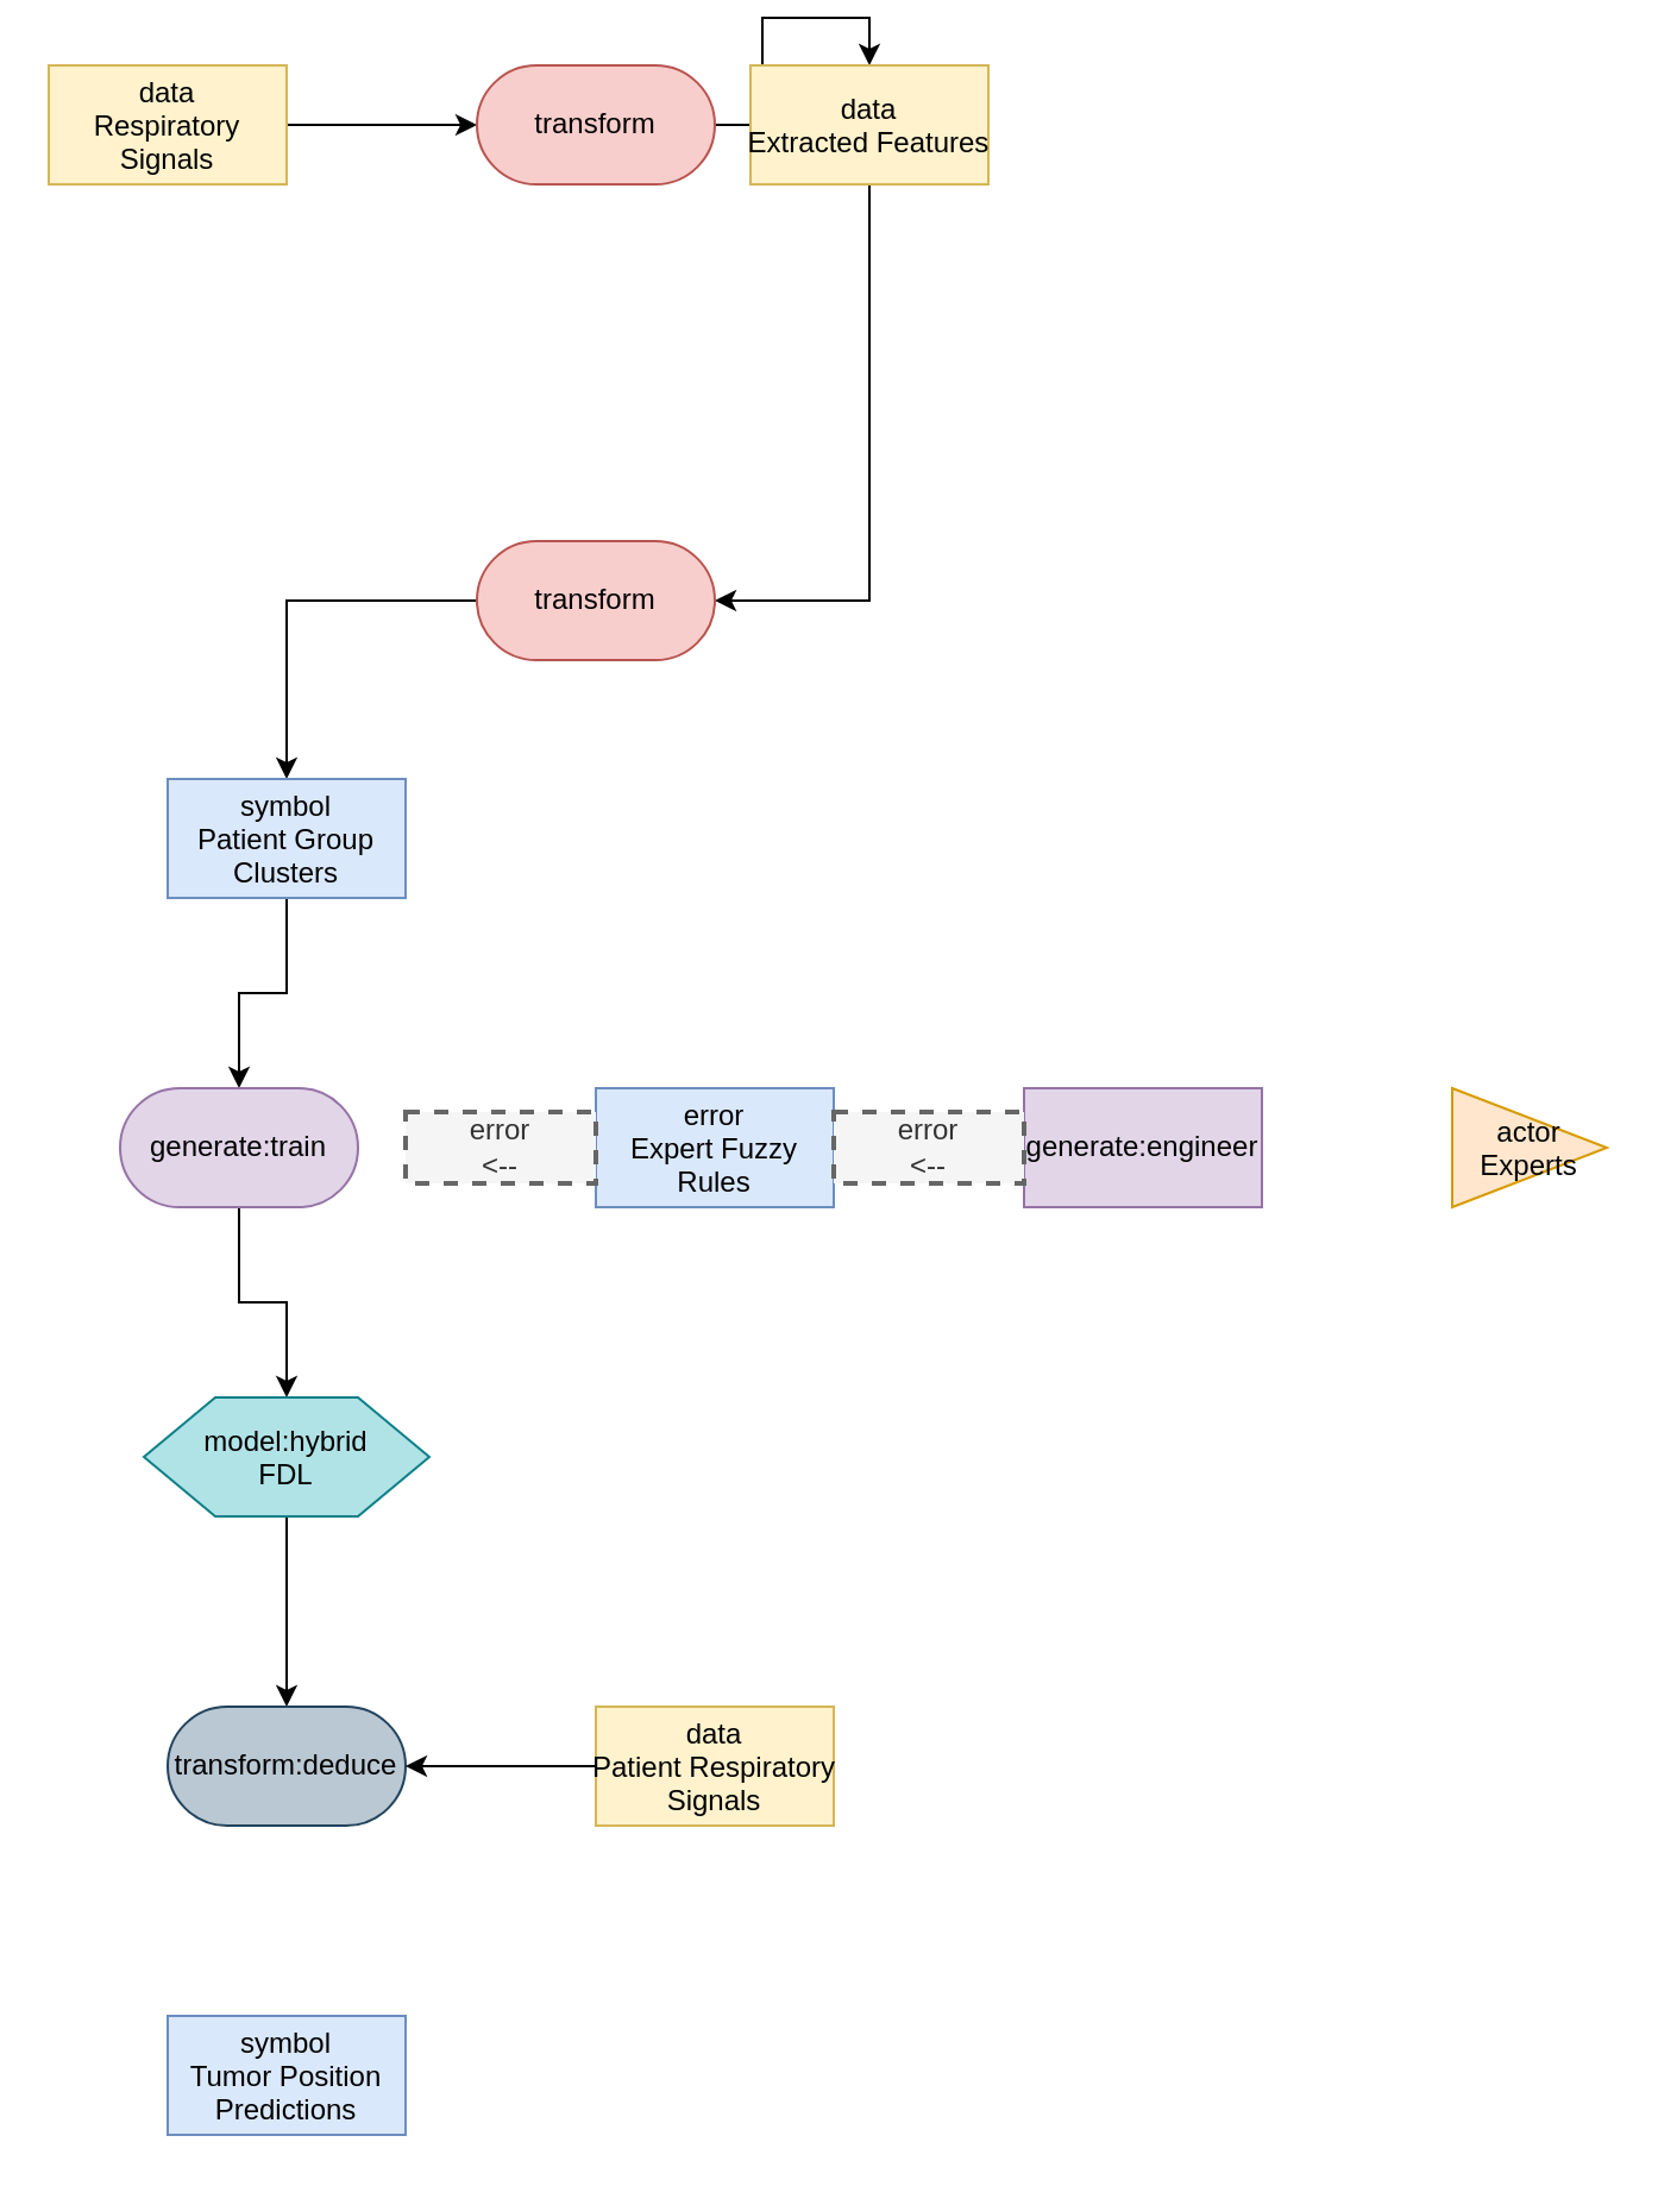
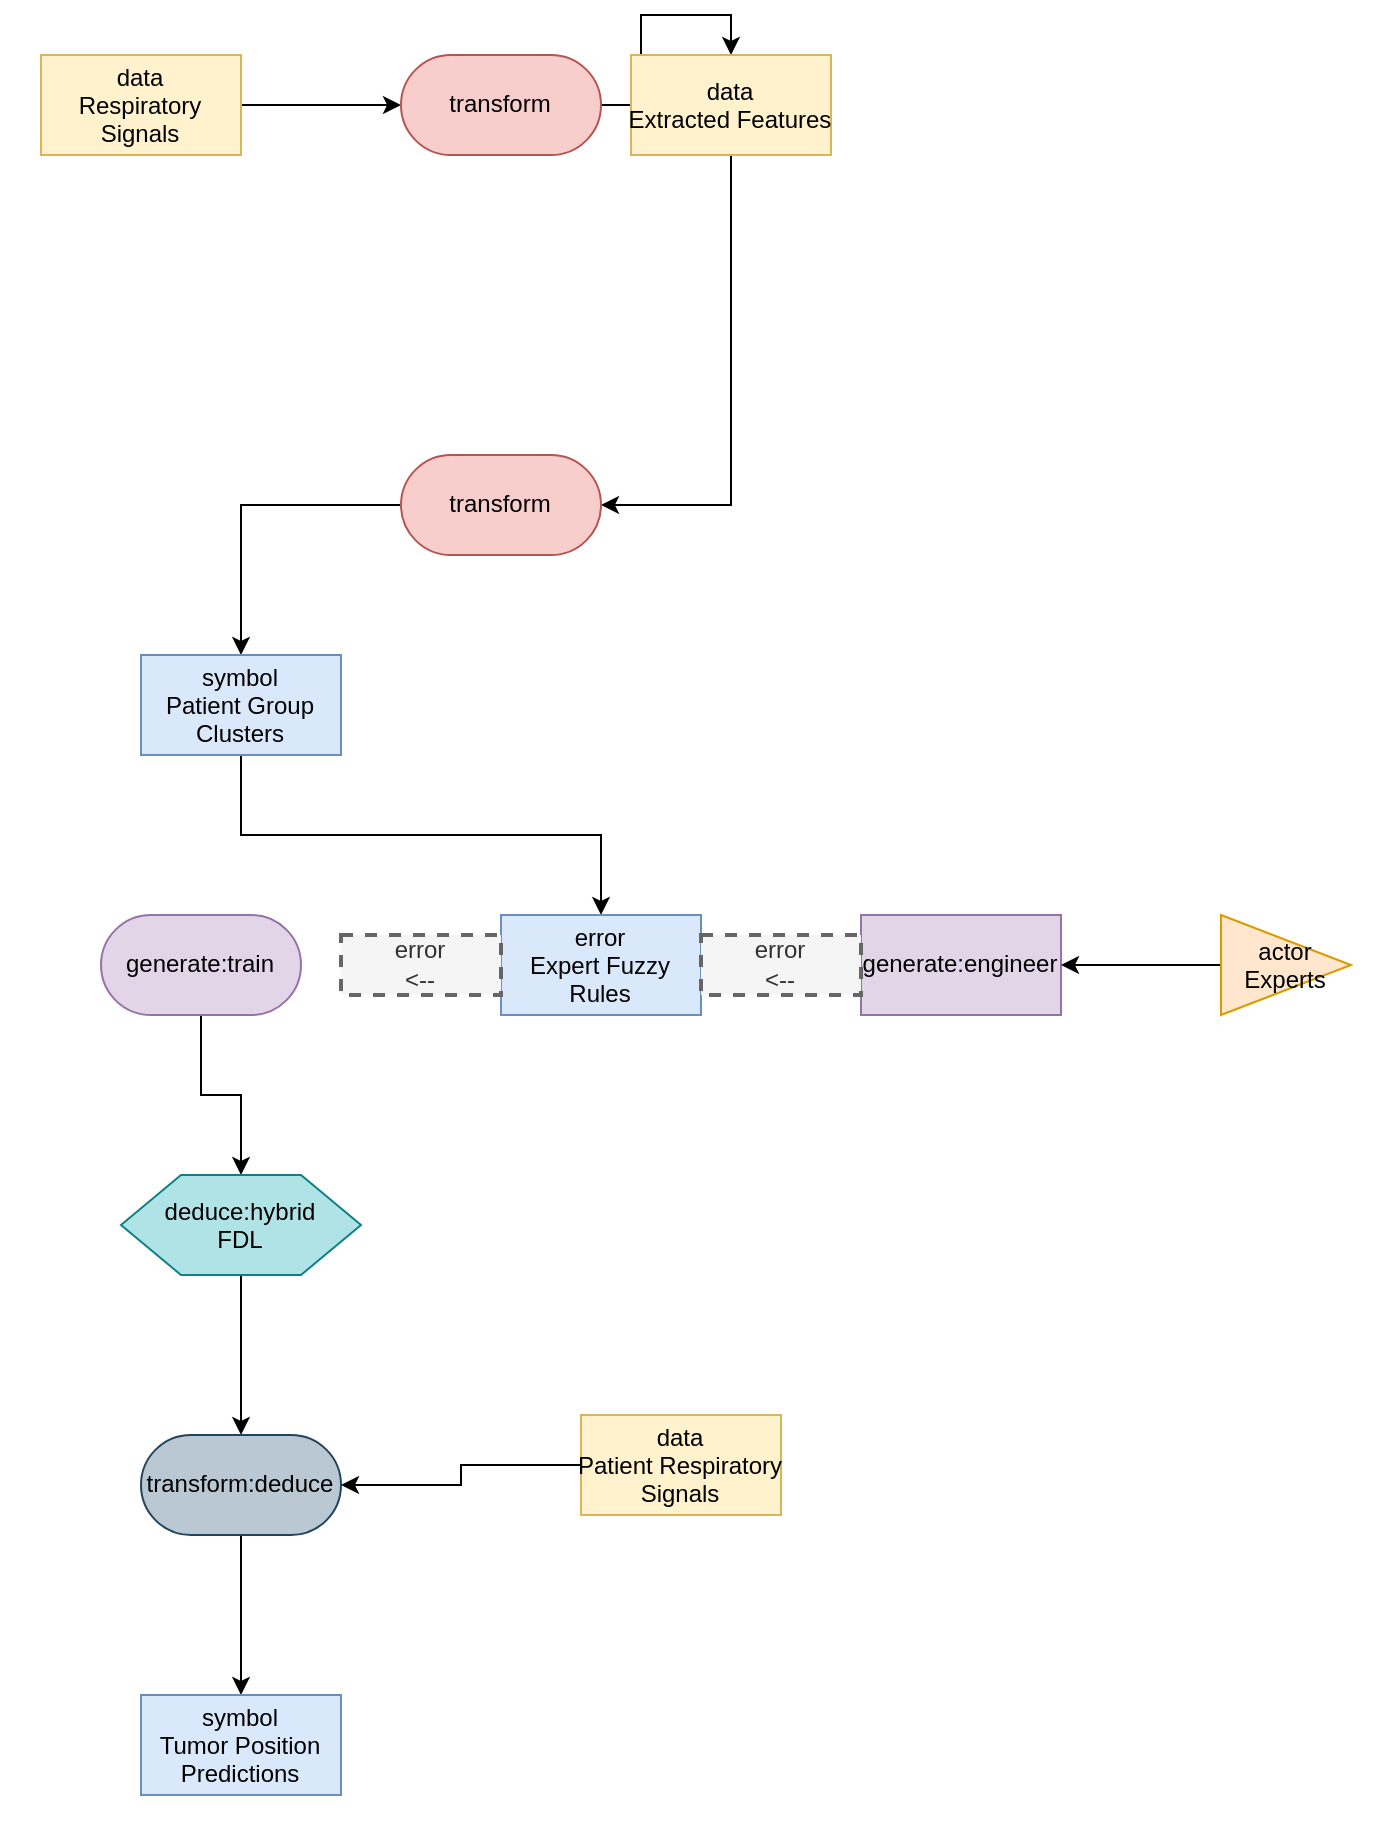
  <mxCell id="0" />
  <mxCell id="1" parent="0" />
  <mxCell id="2" style="edgeStyle=orthogonalEdgeStyle;rounded=0;orthogonalLoop=1;jettySize=auto;html=1;exitX=1;exitY=0.5;exitDx=0;exitDy=0;entryX=0;entryY=0.5;entryDx=0;entryDy=0;" edge="1" parent="1" source="3" target="5"><mxGeometry relative="1" as="geometry" /></mxCell>
  <mxCell id="3" value="data&#10;Respiratory&#10;Signals" style="rectangle;fillColor=#fff2cc;strokeColor=#d6b656;" name="data" vertex="1" parent="1"><mxGeometry x="20" y="20" width="100" height="50" as="geometry" /></mxCell>
  <mxCell id="4" style="edgeStyle=orthogonalEdgeStyle;rounded=0;orthogonalLoop=1;jettySize=auto;html=1;exitX=1;exitY=0.5;exitDx=0;exitDy=0;entryX=0.5;entryY=0;entryDx=0;entryDy=0;" edge="1" parent="1" source="5" target="7"><mxGeometry relative="1" as="geometry" /></mxCell>
  <mxCell id="5" value="transform" style="rounded=1;whiteSpace=wrap;html=1;arcSize=50;fillColor=#f8cecc;strokeColor=#b85450;" name="transform" vertex="1" parent="1"><mxGeometry x="200" y="20" width="100" height="50" as="geometry" /></mxCell>
  <mxCell id="6" style="edgeStyle=orthogonalEdgeStyle;rounded=0;orthogonalLoop=1;jettySize=auto;html=1;exitX=0.5;exitY=1;exitDx=0;exitDy=0;entryX=1;entryY=0.5;entryDx=0;entryDy=0;" edge="1" parent="1" source="7" target="9"><mxGeometry relative="1" as="geometry" /></mxCell>
  <mxCell id="7" value="data&#10;Extracted Features" style="rectangle;fillColor=#fff2cc;strokeColor=#d6b656;" name="data" vertex="1" parent="1"><mxGeometry x="315" y="20" width="100" height="50" as="geometry" /></mxCell>
  <mxCell id="8" style="edgeStyle=orthogonalEdgeStyle;rounded=0;orthogonalLoop=1;jettySize=auto;html=1;exitX=0;exitY=0.5;exitDx=0;exitDy=0;entryX=0.5;entryY=0;entryDx=0;entryDy=0;" edge="1" parent="1" source="9" target="11"><mxGeometry relative="1" as="geometry" /></mxCell>
  <mxCell id="9" value="transform" style="rounded=1;whiteSpace=wrap;html=1;arcSize=50;fillColor=#f8cecc;strokeColor=#b85450;" name="transform" vertex="1" parent="1"><mxGeometry x="200" y="220" width="100" height="50" as="geometry" /></mxCell>
- <mxCell id="10" style="edgeStyle=orthogonalEdgeStyle;rounded=0;orthogonalLoop=1;jettySize=auto;html=1;exitX=0.5;exitY=1;exitDx=0;exitDy=0;entryX=0.5;entryY=0;entryDx=0;entryDy=0;" edge="1" parent="1" source="11" target="13"><mxGeometry relative="1" as="geometry" /></mxCell>
+ <mxCell id="10" style="edgeStyle=orthogonalEdgeStyle;rounded=0;orthogonalLoop=1;jettySize=auto;html=1;exitX=0.5;exitY=1;exitDx=0;exitDy=0;" edge="1" parent="1" source="11" target="14"><mxGeometry relative="1" as="geometry" /></mxCell>
  <mxCell id="11" value="symbol&#10;Patient Group&#10;Clusters" style="rectangle;fillColor=#dae8fc;strokeColor=#6c8ebf;" name="symbol" vertex="1" parent="1"><mxGeometry x="70" y="320" width="100" height="50" as="geometry" /></mxCell>
  <mxCell id="12" style="edgeStyle=orthogonalEdgeStyle;rounded=0;orthogonalLoop=1;jettySize=auto;html=1;exitX=0.5;exitY=1;exitDx=0;exitDy=0;entryX=0.5;entryY=0;entryDx=0;entryDy=0;" edge="1" parent="1" source="13" target="21"><mxGeometry relative="1" as="geometry" /></mxCell>
  <mxCell id="13" value="generate:train" style="rounded=1;whiteSpace=wrap;html=1;arcSize=50;fillColor=#e1d5e7;strokeColor=#9673a6;" name="generate:train" vertex="1" parent="1"><mxGeometry x="50" y="450" width="100" height="50" as="geometry" /></mxCell>
  <mxCell id="14" value="error&#10;Expert Fuzzy&#10;Rules" style="rectangle;fillColor=#dae8fc;strokeColor=#6c8ebf;" name="symbol" vertex="1" parent="1"><mxGeometry x="250" y="450" width="100" height="50" as="geometry" /></mxCell>
  <mxCell id="15" value="&lt;div&gt;error&lt;/div&gt;&lt;div&gt;&amp;lt;--&lt;/div&gt;" style="text;html=1;align=center;verticalAlign=middle;whiteSpace=wrap;rounded=0;dashed=1;fillColor=#f5f5f5;fontColor=#333333;strokeColor=#666666;strokeWidth=2;" name="text" vertex="1" parent="1"><mxGeometry x="170" y="460" width="80" height="30" as="geometry" /></mxCell>
  <mxCell id="16" value="generate:engineer" style="whiteSpace=wrap;html=1;arcSize=50;fillColor=#e1d5e7;strokeColor=#9673a6;rounded=0;" name="generate:engineer" vertex="1" parent="1"><mxGeometry x="430" y="450" width="100" height="50" as="geometry" /></mxCell>
  <mxCell id="17" value="&lt;div&gt;error&lt;/div&gt;&lt;div&gt;&amp;lt;--&lt;/div&gt;" style="text;html=1;align=center;verticalAlign=middle;whiteSpace=wrap;rounded=0;dashed=1;fillColor=#f5f5f5;fontColor=#333333;strokeColor=#666666;strokeWidth=2;" name="text" vertex="1" parent="1"><mxGeometry x="350" y="460" width="80" height="30" as="geometry" /></mxCell>
+ <mxCell id="18" style="edgeStyle=orthogonalEdgeStyle;rounded=0;orthogonalLoop=1;jettySize=auto;html=1;entryX=1;entryY=0.5;entryDx=0;entryDy=0;" edge="1" parent="1" source="19" target="16"><mxGeometry relative="1" as="geometry" /></mxCell>
  <mxCell id="19" value="actor&#10;Experts" style="triangle;fillColor=#ffe6cc;strokeColor=#d79b00;" name="actor" vertex="1" parent="1"><mxGeometry x="610" y="450" width="65" height="50" as="geometry" /></mxCell>
  <mxCell id="20" style="edgeStyle=orthogonalEdgeStyle;rounded=0;orthogonalLoop=1;jettySize=auto;html=1;exitX=0.5;exitY=1;exitDx=0;exitDy=0;entryX=0.5;entryY=0;entryDx=0;entryDy=0;" edge="1" parent="1" source="21" target="23"><mxGeometry relative="1" as="geometry" /></mxCell>
- <mxCell id="21" value="model:hybrid&#10;FDL" style="shape=hexagon;perimeter=hexagonPerimeter2;fillColor=#b0e3e6;strokeColor=#0e8088;" name="model" vertex="1" parent="1"><mxGeometry x="60" y="580" width="120" height="50" as="geometry" /></mxCell>
+ <mxCell id="21" value="deduce:hybrid&#10;FDL" style="shape=hexagon;perimeter=hexagonPerimeter2;fillColor=#b0e3e6;strokeColor=#0e8088;" name="model" vertex="1" parent="1"><mxGeometry x="60" y="580" width="120" height="50" as="geometry" /></mxCell>
+ <mxCell id="22" style="edgeStyle=orthogonalEdgeStyle;rounded=0;orthogonalLoop=1;jettySize=auto;html=1;entryX=0.5;entryY=0;entryDx=0;entryDy=0;" edge="1" parent="1" source="23" target="26"><mxGeometry relative="1" as="geometry" /></mxCell>
  <mxCell id="23" value="transform:deduce" style="rounded=1;whiteSpace=wrap;html=1;arcSize=50;fillColor=#bac8d3;strokeColor=#23445d;" name="infer:deduce" vertex="1" parent="1"><mxGeometry x="70" y="710" width="100" height="50" as="geometry" /></mxCell>
  <mxCell id="24" style="edgeStyle=orthogonalEdgeStyle;rounded=0;orthogonalLoop=1;jettySize=auto;html=1;exitX=0;exitY=0.5;exitDx=0;exitDy=0;entryX=1;entryY=0.5;entryDx=0;entryDy=0;" edge="1" parent="1" source="25" target="23"><mxGeometry relative="1" as="geometry" /></mxCell>
- <mxCell id="25" value="data&#10;Patient Respiratory&#10;Signals" style="rectangle;fillColor=#fff2cc;strokeColor=#d6b656;" name="data" vertex="1" parent="1"><mxGeometry x="250" y="710" width="100" height="50" as="geometry" /></mxCell>
+ <mxCell id="25" value="data&#10;Patient Respiratory&#10;Signals" style="rectangle;fillColor=#fff2cc;strokeColor=#d6b656;" name="data" vertex="1" parent="1"><mxGeometry x="290" y="700" width="100" height="50" as="geometry" /></mxCell>
  <mxCell id="26" value="symbol&#10;Tumor Position&#10;Predictions" style="rectangle;fillColor=#dae8fc;strokeColor=#6c8ebf;" name="symbol" vertex="1" parent="1"><mxGeometry x="70" y="840" width="100" height="50" as="geometry" /></mxCell>
